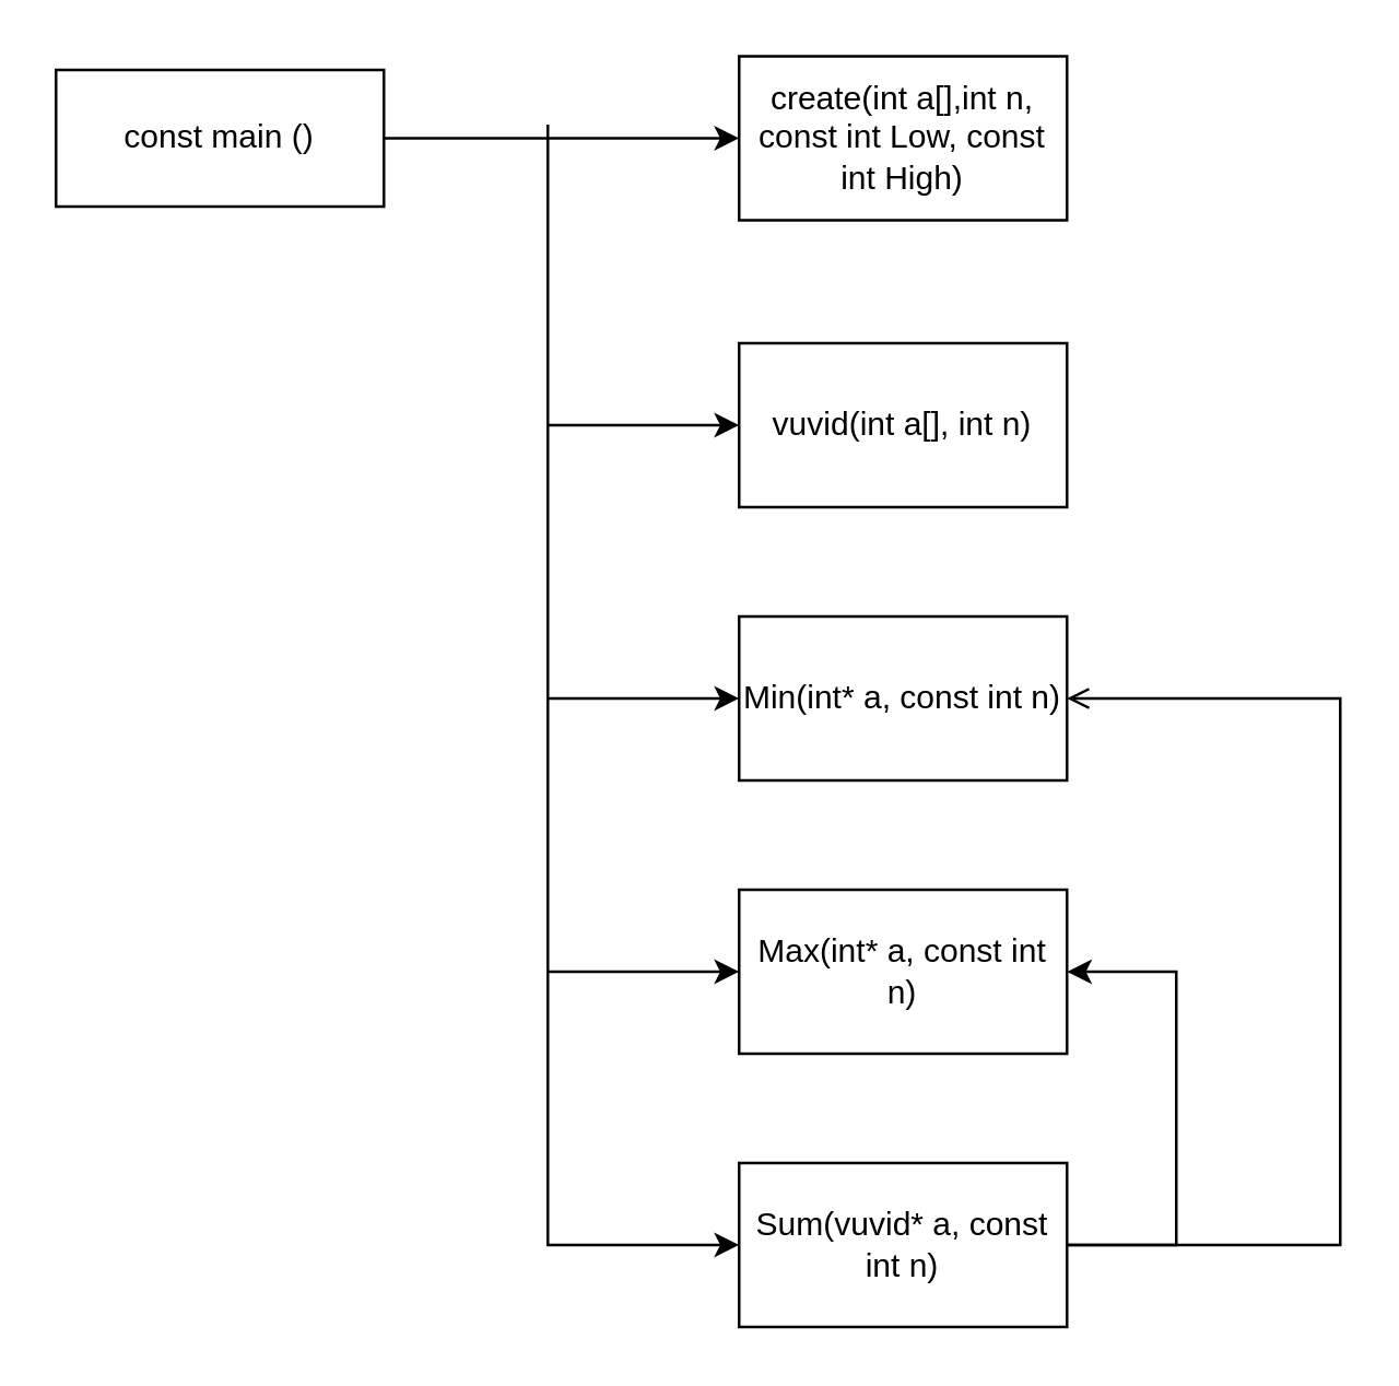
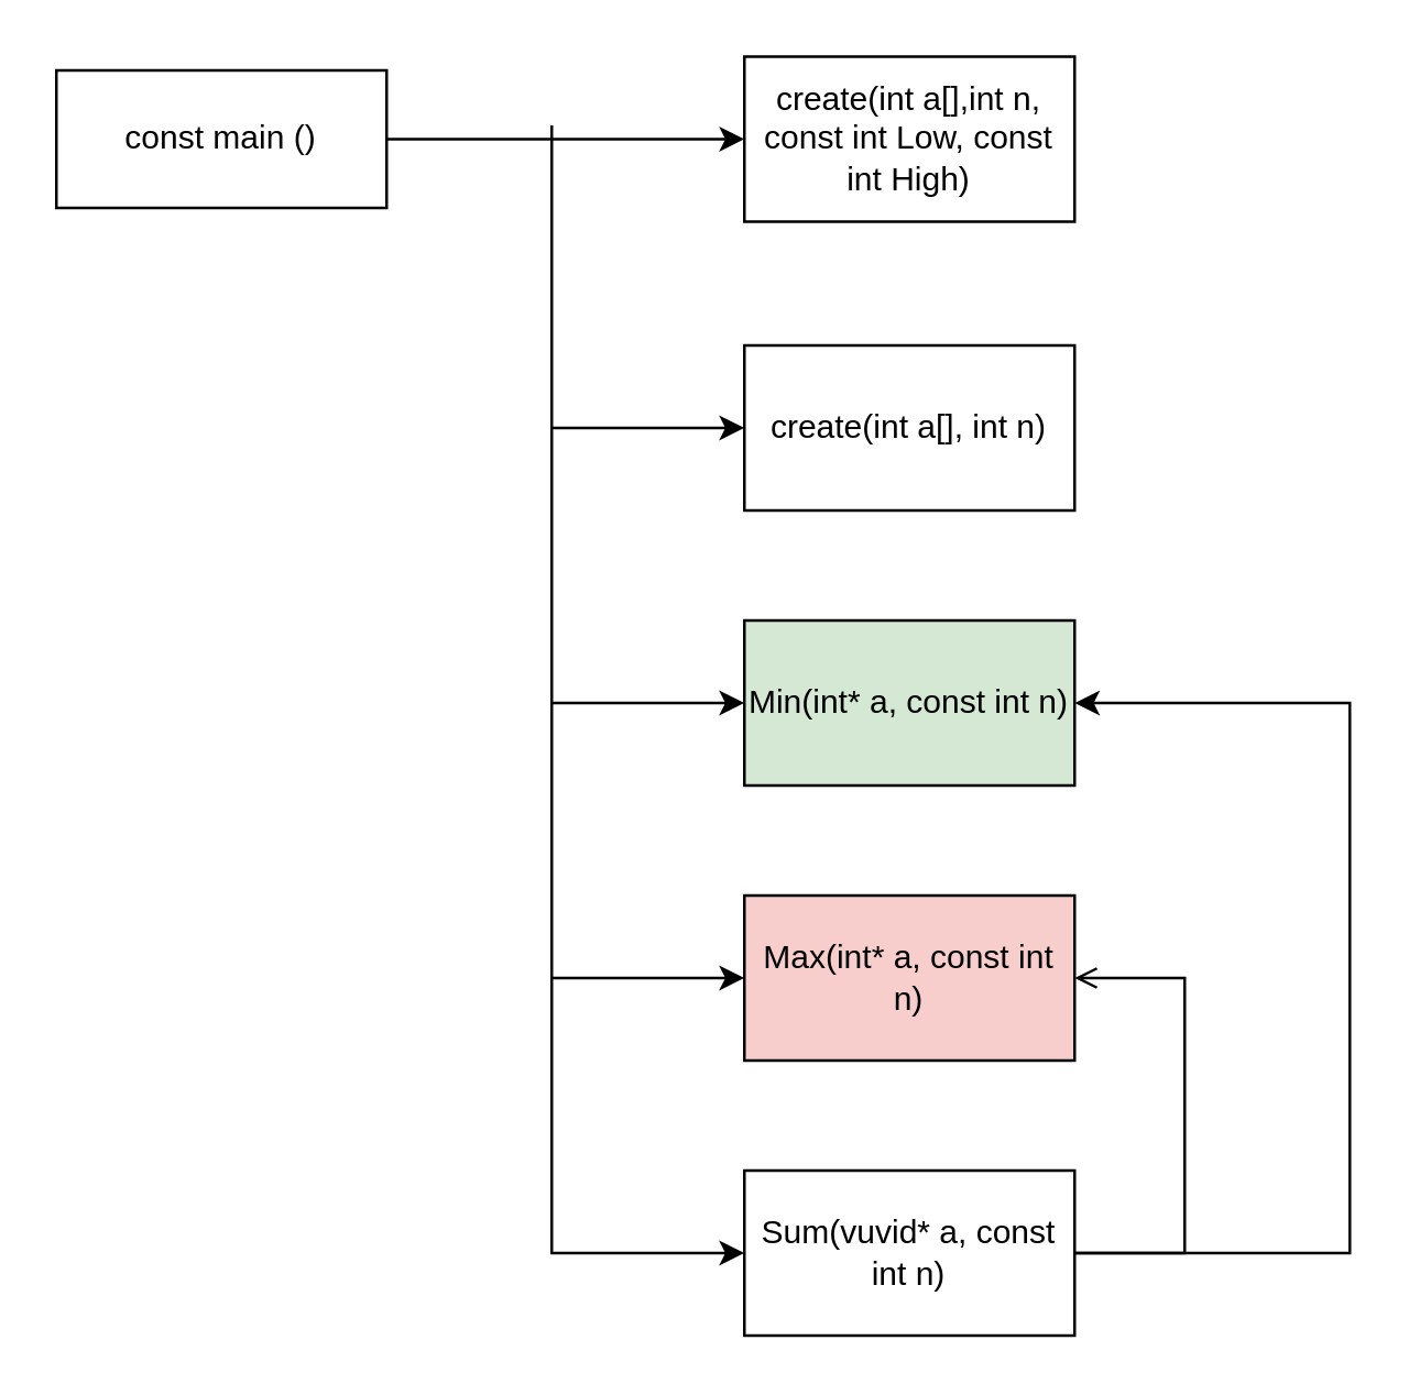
  <mxCell id="0" />
  <mxCell id="1" parent="0" />
  <mxCell id="2" style="edgeStyle=orthogonalEdgeStyle;rounded=0;orthogonalLoop=1;jettySize=auto;html=1;entryX=0;entryY=0.5;entryDx=0;entryDy=0;" edge="1" parent="1" source="3" target="4"><mxGeometry relative="1" as="geometry"><mxPoint x="260" y="50" as="targetPoint" /></mxGeometry></mxCell>
  <mxCell id="3" value="const main ()" style="rounded=0;whiteSpace=wrap;html=1;" vertex="1" parent="1"><mxGeometry x="20" y="25" width="120" height="50" as="geometry" /></mxCell>
  <mxCell id="4" value="create(int a[],int n, const int Low, const int High)" style="rounded=0;whiteSpace=wrap;html=1;" vertex="1" parent="1"><mxGeometry x="270" y="20" width="120" height="60" as="geometry" /></mxCell>
- <mxCell id="5" value="vuvid(int a[], int n)" style="rounded=0;whiteSpace=wrap;html=1;" vertex="1" parent="1"><mxGeometry x="270" y="125" width="120" height="60" as="geometry" /></mxCell>
+ <mxCell id="5" value="create(int a[], int n)" style="rounded=0;whiteSpace=wrap;html=1;" vertex="1" parent="1"><mxGeometry x="270" y="125" width="120" height="60" as="geometry" /></mxCell>
  <mxCell id="6" value="" style="endArrow=classic;html=1;rounded=0;entryX=0;entryY=0.5;entryDx=0;entryDy=0;" edge="1" parent="1" target="5"><mxGeometry width="50" height="50" relative="1" as="geometry"><mxPoint x="200" y="45" as="sourcePoint" /><mxPoint x="200" y="255" as="targetPoint" /><Array as="points"><mxPoint x="200" y="155" /></Array></mxGeometry></mxCell>
  <mxCell id="7" value="" style="endArrow=classic;html=1;rounded=0;entryX=0;entryY=0.5;entryDx=0;entryDy=0;" edge="1" parent="1"><mxGeometry width="50" height="50" relative="1" as="geometry"><mxPoint x="200" y="155" as="sourcePoint" /><mxPoint x="270" y="255" as="targetPoint" /><Array as="points"><mxPoint x="200" y="255" /></Array></mxGeometry></mxCell>
  <mxCell id="8" value="" style="endArrow=classic;html=1;rounded=0;entryX=0;entryY=0.5;entryDx=0;entryDy=0;" edge="1" parent="1"><mxGeometry width="50" height="50" relative="1" as="geometry"><mxPoint x="200" y="255" as="sourcePoint" /><mxPoint x="270" y="355" as="targetPoint" /><Array as="points"><mxPoint x="200" y="355" /></Array></mxGeometry></mxCell>
  <mxCell id="9" value="" style="endArrow=classic;html=1;rounded=0;entryX=0;entryY=0.5;entryDx=0;entryDy=0;" edge="1" parent="1"><mxGeometry width="50" height="50" relative="1" as="geometry"><mxPoint x="200" y="355" as="sourcePoint" /><mxPoint x="270" y="455" as="targetPoint" /><Array as="points"><mxPoint x="200" y="455" /></Array></mxGeometry></mxCell>
- <mxCell id="10" value="Min(int* a, const int n)" style="rounded=0;whiteSpace=wrap;html=1;" vertex="1" parent="1"><mxGeometry x="270" y="225" width="120" height="60" as="geometry" /></mxCell>
- <mxCell id="11" value="Max(int* a, const int n)" style="rounded=0;whiteSpace=wrap;html=1;" vertex="1" parent="1"><mxGeometry x="270" y="325" width="120" height="60" as="geometry" /></mxCell>
- <mxCell id="12" style="edgeStyle=orthogonalEdgeStyle;rounded=0;orthogonalLoop=1;jettySize=auto;html=1;entryX=1;entryY=0.5;entryDx=0;entryDy=0;" edge="1" parent="1" source="13" target="11"><mxGeometry relative="1" as="geometry"><Array as="points"><mxPoint x="430" y="455" /><mxPoint x="430" y="355" /></Array></mxGeometry></mxCell>
+ <mxCell id="10" value="Min(int* a, const int n)" style="rounded=0;whiteSpace=wrap;html=1;fillColor=#d5e8d4;" vertex="1" parent="1"><mxGeometry x="270" y="225" width="120" height="60" as="geometry" /></mxCell>
+ <mxCell id="11" value="Max(int* a, const int n)" style="rounded=0;whiteSpace=wrap;html=1;fillColor=#f8cecc;" vertex="1" parent="1"><mxGeometry x="270" y="325" width="120" height="60" as="geometry" /></mxCell>
+ <mxCell id="12" style="edgeStyle=orthogonalEdgeStyle;rounded=0;orthogonalLoop=1;jettySize=auto;html=1;entryX=1;entryY=0.5;entryDx=0;entryDy=0;endArrow=open;" edge="1" parent="1" source="13" target="11"><mxGeometry relative="1" as="geometry"><Array as="points"><mxPoint x="430" y="455" /><mxPoint x="430" y="355" /></Array></mxGeometry></mxCell>
  <mxCell id="13" value="Sum(vuvid* a, const int n)" style="rounded=0;whiteSpace=wrap;html=1;" vertex="1" parent="1"><mxGeometry x="270" y="425" width="120" height="60" as="geometry" /></mxCell>
- <mxCell id="14" style="edgeStyle=orthogonalEdgeStyle;rounded=0;orthogonalLoop=1;jettySize=auto;html=1;entryX=1;entryY=0.5;entryDx=0;entryDy=0;exitX=1;exitY=0.5;exitDx=0;exitDy=0;endArrow=open;" edge="1" parent="1" source="13" target="10"><mxGeometry relative="1" as="geometry"><mxPoint x="450" y="445" as="sourcePoint" /><mxPoint x="450" y="345" as="targetPoint" /><Array as="points"><mxPoint x="490" y="455" /><mxPoint x="490" y="255" /></Array></mxGeometry></mxCell>
+ <mxCell id="14" style="edgeStyle=orthogonalEdgeStyle;rounded=0;orthogonalLoop=1;jettySize=auto;html=1;entryX=1;entryY=0.5;entryDx=0;entryDy=0;exitX=1;exitY=0.5;exitDx=0;exitDy=0;" edge="1" parent="1" source="13" target="10"><mxGeometry relative="1" as="geometry"><mxPoint x="450" y="445" as="sourcePoint" /><mxPoint x="450" y="345" as="targetPoint" /><Array as="points"><mxPoint x="490" y="455" /><mxPoint x="490" y="255" /></Array></mxGeometry></mxCell>
